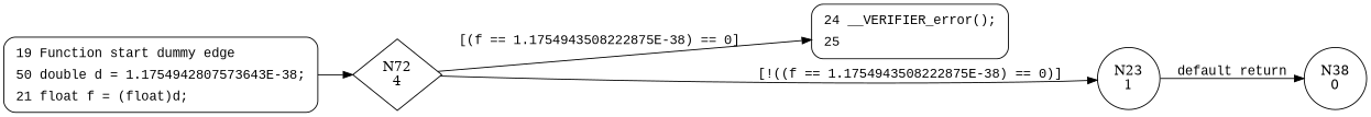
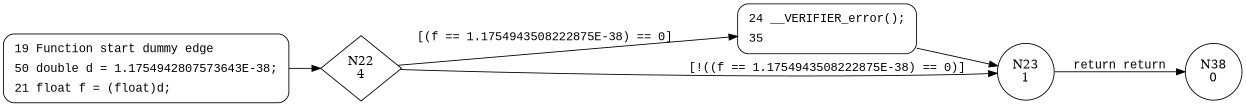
  digraph {
    rankdir=LR
    node [shape=Mrecord]
    edge [fontname="Courier New"]
-   n1 [label="N72\n4" shape=diamond]
-   n2 [fillcolor=white fontname="Courier New" label=<<table border="0" cellborder="0" cellpadding="3" bgcolor="white"><tr><td align="right">24</td><td align="left">__VERIFIER_error();</td></tr><tr><td align="right">25</td><td align="left"></td></tr></table>> penwidth=1 style="filled,bold"]
+   n1 [label="N22\n4" shape=diamond]
+   n2 [fillcolor=white fontname="Courier New" label=<<table border="0" cellborder="0" cellpadding="3" bgcolor="white"><tr><td align="right">24</td><td align="left">__VERIFIER_error();</td></tr><tr><td align="right">35</td><td align="left"></td></tr></table>> penwidth=1 style="filled,bold"]
    n3 [label="N23\n1" shape=circle]
    n4 [label="N38\n0" shape=circle]
    n5 [fillcolor=white fontname="Courier New" label=<<table border="0" cellborder="0" cellpadding="3" bgcolor="white"><tr><td align="right">19</td><td align="left">Function start dummy edge</td></tr><tr><td align="right">50</td><td align="left">double d = 1.1754942807573643E-38;</td></tr><tr><td align="right">21</td><td align="left">float f = (float)d;</td></tr></table>> penwidth=1 style="filled,bold"]
    n1 -> n2 [label="[(f == 1.1754943508222875E-38) == 0]"]
    n1 -> n3 [label="[!((f == 1.1754943508222875E-38) == 0)]"]
-   n3 -> n4 [label="default return"]
+   n2 -> n3 [fontname=""]
+   n3 -> n4 [label="return return"]
    n5 -> n1 [fontname=""]
  }
